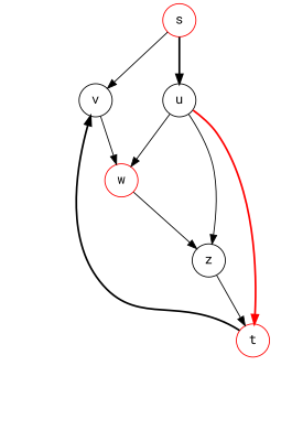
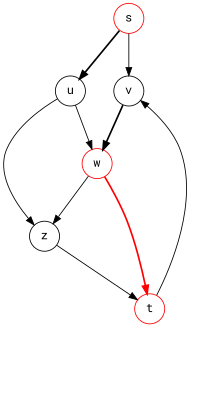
  digraph {
    fontname="Roboto Mono"
    node [fontname="Roboto Mono" shape=circle texmode=math]
    edge [fontname="Roboto Mono" lblstyle=auto topath="bend left"]
    s [color=red]
    v
    u
    1 [shape=none style=invis]
    w [color=red]
    3 [shape=none style=invis]
    z
    t [color=red]
    6 [shape=none style=invis]
    2 [shape=none style=invis]
    5 [shape=none style=invis]
    4 [shape=none style=invis]
    s -> v [label=" " texlbl="$7$" topath="bend right"]
    s -> u [label=" " style=bold texlbl="$5$"]
    s -> 1 [label=" " style=invis]
-   v -> w [label=" " texlbl="$1$"]
+   v -> w [label=" " texlbl="$1$" style=bold]
    v -> 3 [label=" " style=invis]
    u -> w [label=" " texlbl="$1$"]
    u -> z [label=" " texlbl="$2$"]
    u -> 2 [label=" " style=invis]
    w -> z [label=" " texlbl="$3$" topath="bend right"]
-   u -> t [color=red label=" " style=bold texlbl="$1$"]
+   w -> t [color=red label=" " style=bold texlbl="$1$"]
    w -> 6 [label=" " style=invis]
    z -> t [label=" " texlbl="$5$"]
    z -> 5 [label=" " style=invis]
-   t -> v [label=" " texlbl="$3$" style=bold]
+   t -> v [label=" " texlbl="$3$"]
    t -> 4 [label=" " style=invis]
  }
